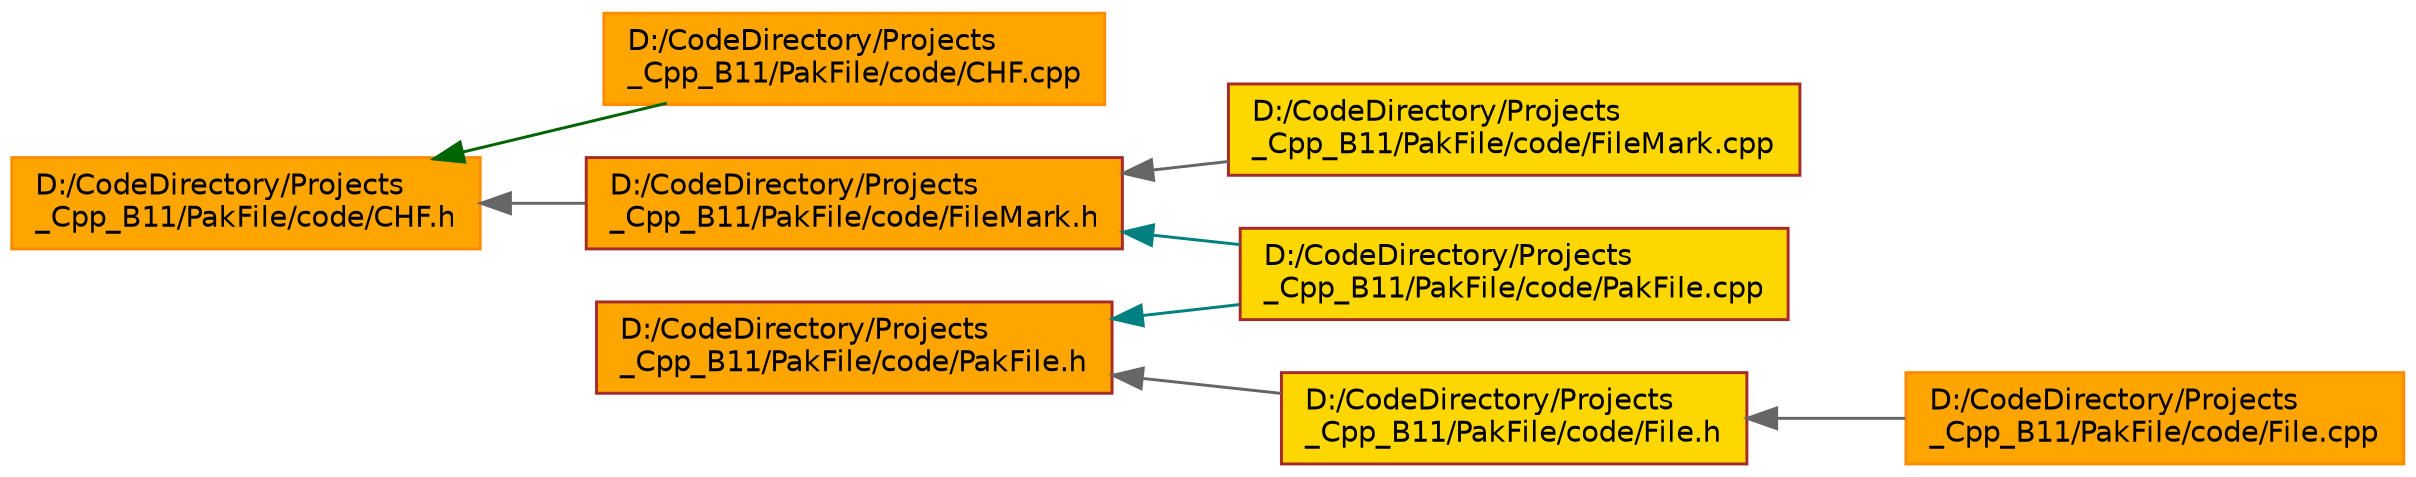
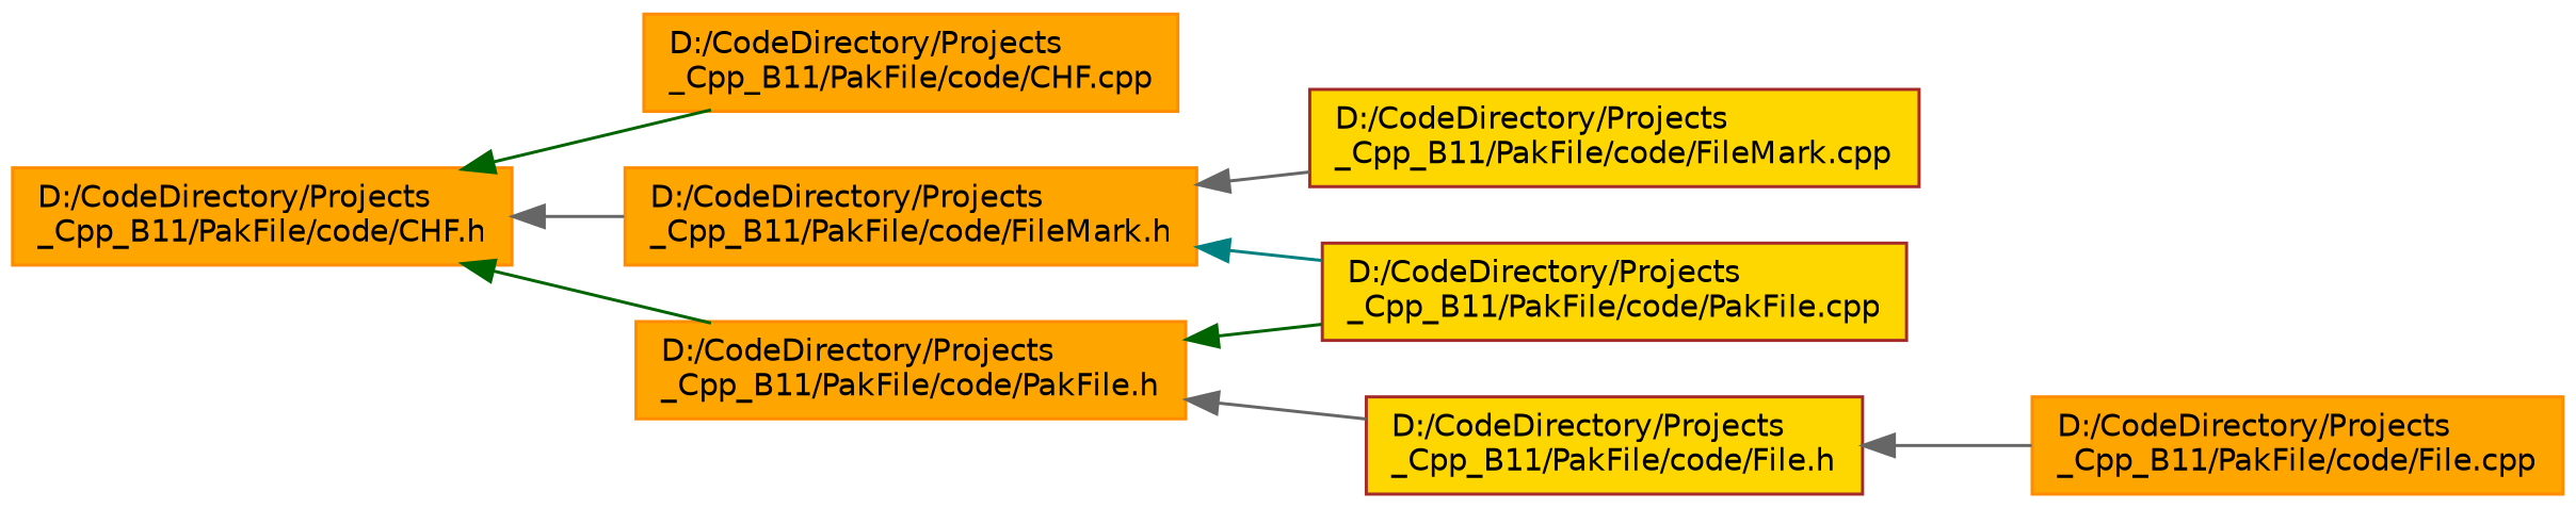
  digraph {
    rankdir=LR
    node [color=darkorange fillcolor=orange fontname=Helvetica fontsize=10 shape=record style=filled]
    edge [color=gray40 dir=back fontname=Helvetica fontsize=10 labelfontname=Helvetica labelfontsize=10 style=solid]
    n1 [fontcolor=black height=0.2 label="D:/CodeDirectory/Projects\l_Cpp_B11/PakFile/code/CHF.h" width=0.4]
    n2 [height=0.2 label="D:/CodeDirectory/Projects\l_Cpp_B11/PakFile/code/CHF.cpp" width=0.4]
-   n3 [color=brown height=0.2 label="D:/CodeDirectory/Projects\l_Cpp_B11/PakFile/code/FileMark.h" width=0.4]
-   n4 [color=brown height=0.2 label="D:/CodeDirectory/Projects\l_Cpp_B11/PakFile/code/PakFile.h" width=0.4]
+   n3 [height=0.2 label="D:/CodeDirectory/Projects\l_Cpp_B11/PakFile/code/FileMark.h" width=0.4]
+   n4 [height=0.2 label="D:/CodeDirectory/Projects\l_Cpp_B11/PakFile/code/PakFile.h" width=0.4]
    n5 [color=brown fillcolor=gold height=0.2 label="D:/CodeDirectory/Projects\l_Cpp_B11/PakFile/code/FileMark.cpp" width=0.4]
    n6 [color=brown fillcolor=gold height=0.2 label="D:/CodeDirectory/Projects\l_Cpp_B11/PakFile/code/PakFile.cpp" width=0.4]
    n7 [color=brown fillcolor=gold height=0.2 label="D:/CodeDirectory/Projects\l_Cpp_B11/PakFile/code/File.h" width=0.4]
    n8 [height=0.2 label="D:/CodeDirectory/Projects\l_Cpp_B11/PakFile/code/File.cpp" width=0.4]
    n1 -> n2 [color=darkgreen]
    n1 -> n3
+   n1 -> n4 [color=darkgreen]
    n3 -> n5
    n3 -> n6 [color=teal]
-   n4 -> n6 [color=teal]
+   n4 -> n6 [color=darkgreen]
    n4 -> n7
    n7 -> n8
  }
